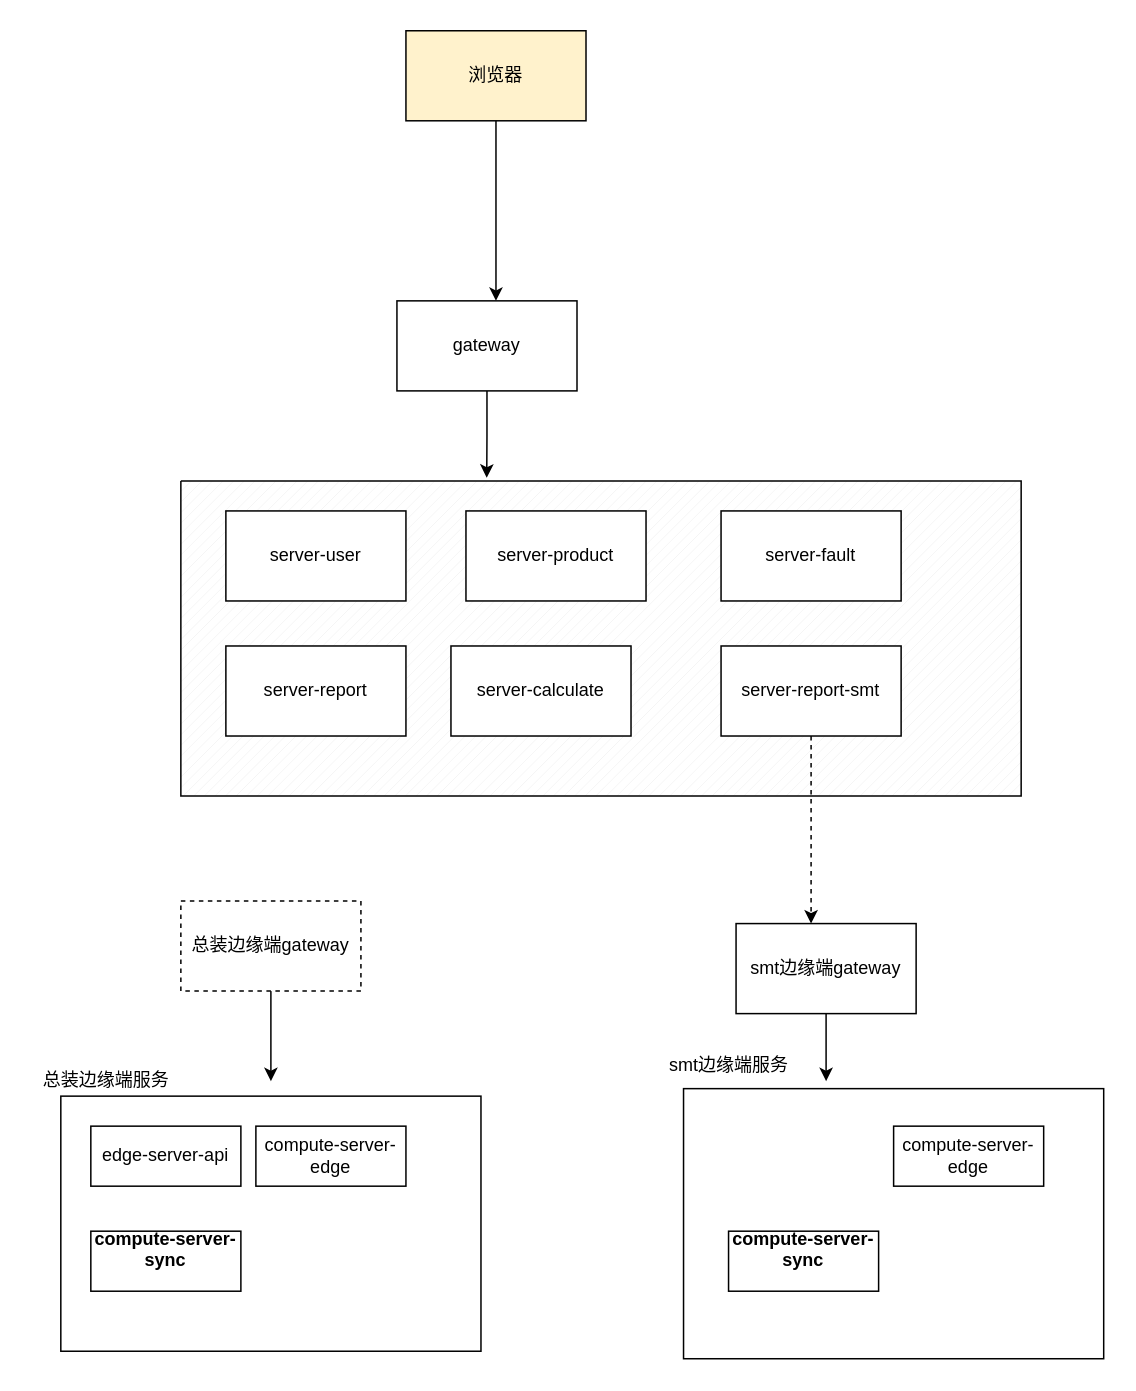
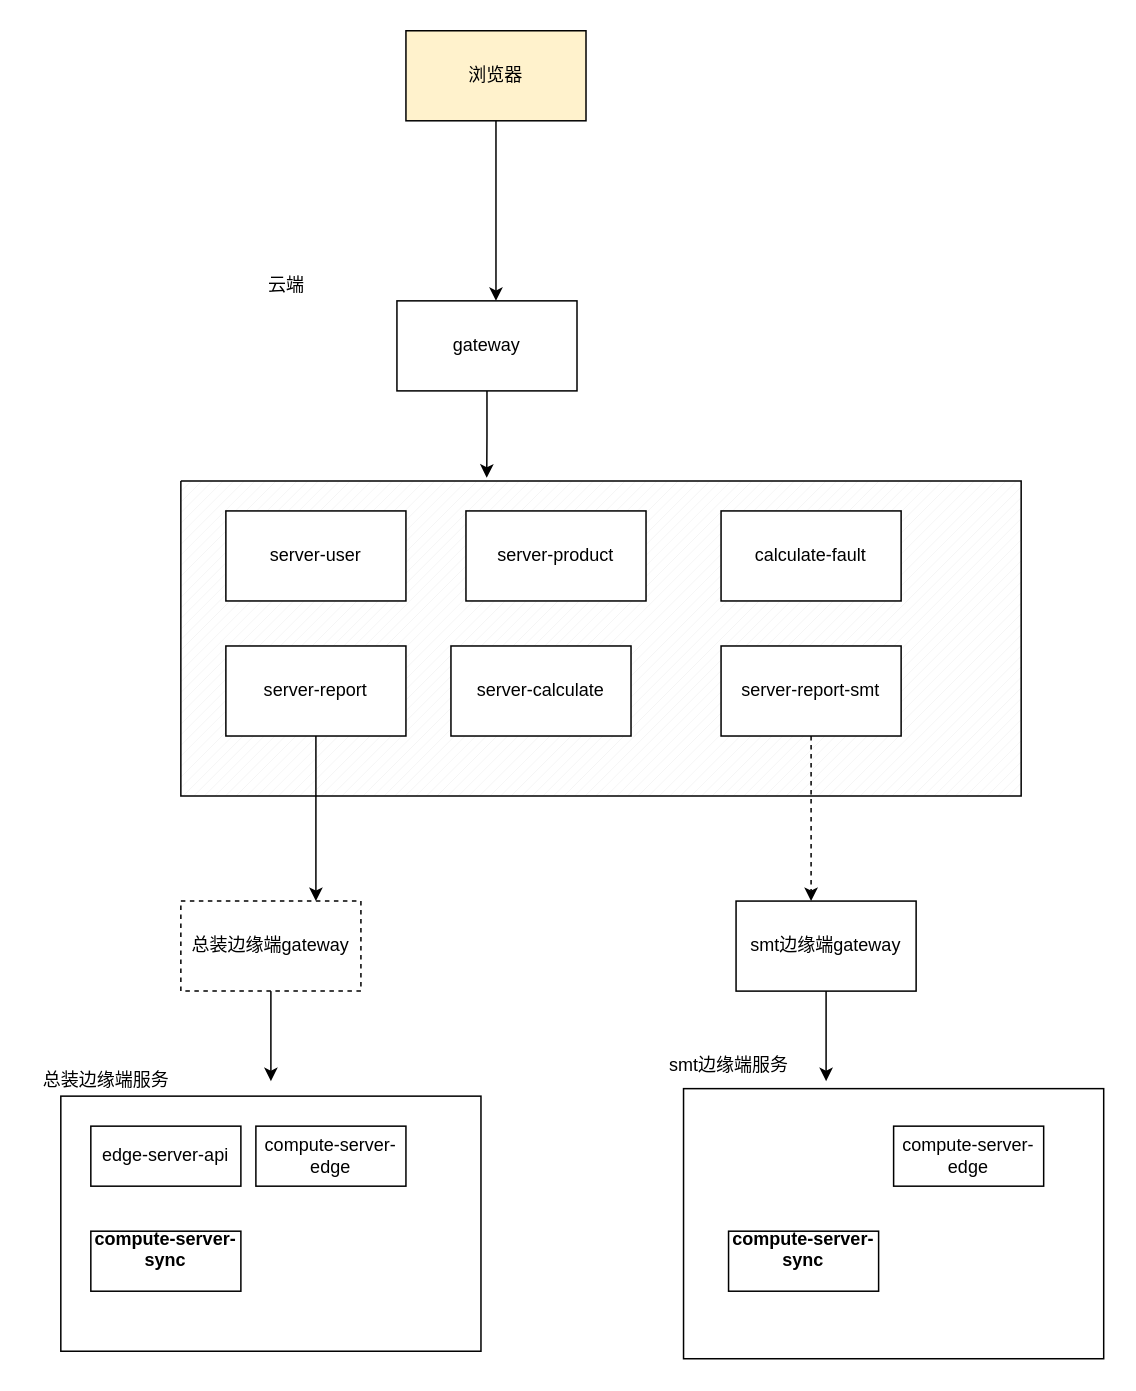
  <mxCell id="0" />
  <mxCell id="1" parent="0" />
  <mxCell id="2" style="edgeStyle=orthogonalEdgeStyle;rounded=0;orthogonalLoop=1;jettySize=auto;html=1;exitX=0.5;exitY=1;exitDx=0;exitDy=0;" edge="1" parent="1" source="3"><mxGeometry relative="1" as="geometry"><mxPoint x="330" y="200" as="targetPoint" /></mxGeometry></mxCell>
  <mxCell id="3" value="浏览器" style="rounded=0;whiteSpace=wrap;html=1;fillColor=#fff2cc;" vertex="1" parent="1"><mxGeometry x="270" y="20" width="120" height="60" as="geometry" /></mxCell>
  <mxCell id="4" value="" style="verticalLabelPosition=bottom;verticalAlign=top;html=1;shape=mxgraph.basic.patternFillRect;fillStyle=diag;step=5;fillStrokeWidth=0.2;fillStrokeColor=#dddddd;" vertex="1" parent="1"><mxGeometry x="120" y="320" width="560" height="210" as="geometry" /></mxCell>
+ <mxCell id="5" value="云端" style="text;html=1;align=center;verticalAlign=middle;resizable=0;points=[];autosize=1;strokeColor=none;fillColor=none;" vertex="1" parent="1"><mxGeometry x="170" y="180" width="40" height="20" as="geometry" /></mxCell>
  <mxCell id="6" value="server-user" style="rounded=0;whiteSpace=wrap;html=1;" vertex="1" parent="1"><mxGeometry x="150" y="340" width="120" height="60" as="geometry" /></mxCell>
  <mxCell id="7" value="server-product" style="rounded=0;whiteSpace=wrap;html=1;" vertex="1" parent="1"><mxGeometry x="310" y="340" width="120" height="60" as="geometry" /></mxCell>
- <mxCell id="8" value="server-fault" style="rounded=0;whiteSpace=wrap;html=1;" vertex="1" parent="1"><mxGeometry x="480" y="340" width="120" height="60" as="geometry" /></mxCell>
+ <mxCell id="8" value="calculate-fault" style="rounded=0;whiteSpace=wrap;html=1;" vertex="1" parent="1"><mxGeometry x="480" y="340" width="120" height="60" as="geometry" /></mxCell>
  <mxCell id="9" value="server-calculate" style="rounded=0;whiteSpace=wrap;html=1;" vertex="1" parent="1"><mxGeometry x="300" y="430" width="120" height="60" as="geometry" /></mxCell>
+ <mxCell id="10" style="edgeStyle=orthogonalEdgeStyle;rounded=0;orthogonalLoop=1;jettySize=auto;html=1;entryX=0.75;entryY=0;entryDx=0;entryDy=0;" edge="1" parent="1" source="11" target="19"><mxGeometry relative="1" as="geometry" /></mxCell>
  <mxCell id="11" value="server-report" style="rounded=0;whiteSpace=wrap;html=1;" vertex="1" parent="1"><mxGeometry x="150" y="430" width="120" height="60" as="geometry" /></mxCell>
  <mxCell id="12" value="" style="edgeStyle=orthogonalEdgeStyle;rounded=0;orthogonalLoop=1;jettySize=auto;html=1;dashed=1;" edge="1" parent="1" source="13" target="21"><mxGeometry relative="1" as="geometry"><Array as="points"><mxPoint x="540" y="590" /><mxPoint x="540" y="590" /></Array></mxGeometry></mxCell>
  <mxCell id="13" value="server-report-smt" style="rounded=0;whiteSpace=wrap;html=1;" vertex="1" parent="1"><mxGeometry x="480" y="430" width="120" height="60" as="geometry" /></mxCell>
  <mxCell id="14" value="" style="rounded=0;whiteSpace=wrap;html=1;" vertex="1" parent="1"><mxGeometry x="40" y="730" width="280" height="170" as="geometry" /></mxCell>
  <mxCell id="15" value="总装边缘端服务" style="text;html=1;align=center;verticalAlign=middle;resizable=0;points=[];autosize=1;strokeColor=none;fillColor=none;" vertex="1" parent="1"><mxGeometry x="20" y="710" width="100" height="20" as="geometry" /></mxCell>
  <mxCell id="16" style="edgeStyle=orthogonalEdgeStyle;rounded=0;orthogonalLoop=1;jettySize=auto;html=1;entryX=0.364;entryY=-0.01;entryDx=0;entryDy=0;entryPerimeter=0;" edge="1" parent="1" source="17" target="4"><mxGeometry relative="1" as="geometry" /></mxCell>
  <mxCell id="17" value="gateway" style="rounded=0;whiteSpace=wrap;html=1;" vertex="1" parent="1"><mxGeometry x="264" y="200" width="120" height="60" as="geometry" /></mxCell>
  <mxCell id="18" style="edgeStyle=orthogonalEdgeStyle;rounded=0;orthogonalLoop=1;jettySize=auto;html=1;" edge="1" parent="1" source="19"><mxGeometry relative="1" as="geometry"><mxPoint x="180" y="720" as="targetPoint" /></mxGeometry></mxCell>
  <mxCell id="19" value="总装边缘端gateway" style="rounded=0;whiteSpace=wrap;html=1;dashed=1;" vertex="1" parent="1"><mxGeometry x="120" y="600" width="120" height="60" as="geometry" /></mxCell>
  <mxCell id="20" value="" style="edgeStyle=orthogonalEdgeStyle;rounded=0;orthogonalLoop=1;jettySize=auto;html=1;" edge="1" parent="1" source="21"><mxGeometry relative="1" as="geometry"><mxPoint x="550" y="720" as="targetPoint" /></mxGeometry></mxCell>
- <mxCell id="21" value="smt边缘端gateway" style="rounded=0;whiteSpace=wrap;html=1;" vertex="1" parent="1"><mxGeometry x="490" y="615" width="120" height="60" as="geometry" /></mxCell>
+ <mxCell id="21" value="smt边缘端gateway" style="rounded=0;whiteSpace=wrap;html=1;" vertex="1" parent="1"><mxGeometry x="490" y="600" width="120" height="60" as="geometry" /></mxCell>
  <mxCell id="22" value="" style="rounded=0;whiteSpace=wrap;html=1;" vertex="1" parent="1"><mxGeometry x="455" y="725" width="280" height="180" as="geometry" /></mxCell>
  <mxCell id="23" value="smt边缘端服务" style="text;html=1;align=center;verticalAlign=middle;resizable=0;points=[];autosize=1;strokeColor=none;fillColor=none;" vertex="1" parent="1"><mxGeometry x="440" y="700" width="90" height="20" as="geometry" /></mxCell>
  <mxCell id="24" value="edge-server-api" style="rounded=0;whiteSpace=wrap;html=1;" vertex="1" parent="1"><mxGeometry x="60" y="750" width="100" height="40" as="geometry" /></mxCell>
  <mxCell id="25" value="compute-server-edge" style="rounded=0;whiteSpace=wrap;html=1;" vertex="1" parent="1"><mxGeometry x="170" y="750" width="100" height="40" as="geometry" /></mxCell>
  <mxCell id="26" value="&lt;b&gt;compute-server-sync&lt;br&gt;&lt;br&gt;&lt;/b&gt;" style="rounded=0;whiteSpace=wrap;html=1;" vertex="1" parent="1"><mxGeometry x="60" y="820" width="100" height="40" as="geometry" /></mxCell>
  <mxCell id="27" value="compute-server-edge" style="rounded=0;whiteSpace=wrap;html=1;" vertex="1" parent="1"><mxGeometry x="595" y="750" width="100" height="40" as="geometry" /></mxCell>
  <mxCell id="28" value="&lt;b&gt;compute-server-sync&lt;br&gt;&lt;br&gt;&lt;/b&gt;" style="rounded=0;whiteSpace=wrap;html=1;" vertex="1" parent="1"><mxGeometry x="485" y="820" width="100" height="40" as="geometry" /></mxCell>
